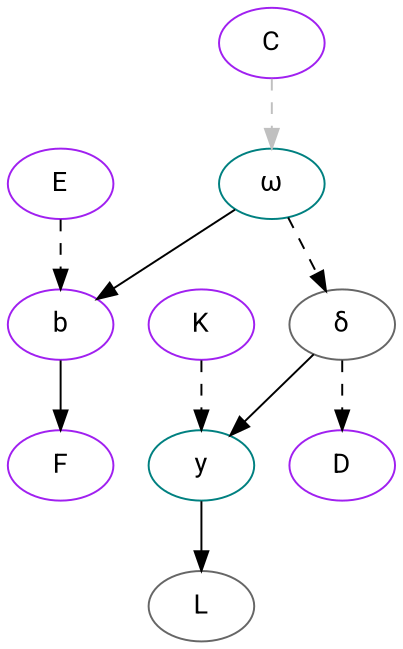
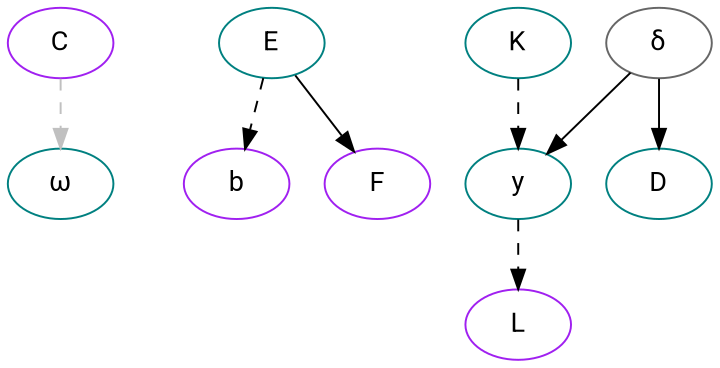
  digraph {
    fontname=Roboto
    node [color=purple fontname=Roboto]
    edge [fontname=Roboto style=dashed]
    n1 [color=teal label="ω"]
    n2 [label=b]
    n3 [color=gray40 label="δ"]
    F
    n5 [color=teal label=y]
-   D
+   D [color=teal]
    C
-   E
-   L [color=gray40]
-   K
-   n1 -> n2 [style=solid]
-   n1 -> n3
-   n2 -> F [style=solid]
+   E [color=teal]
+   L
+   K [color=teal]
+   E -> F [style=solid]
    n3 -> n5 [style=solid]
-   n3 -> D
-   n5 -> L [style=solid]
+   n3 -> D [style=solid]
+   n5 -> L
    C -> n1 [color=grey]
    E -> n2
    K -> n5
  }
